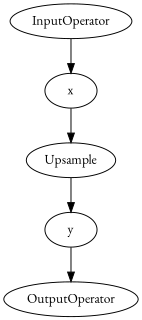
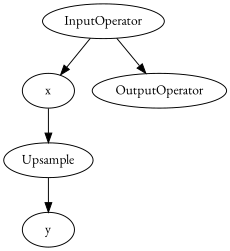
  digraph {
    fontname="EB Garamond"
    node [fontname="EB Garamond"]
    edge [fontname="EB Garamond"]
    n1 [label=InputOperator]
    x [shape=ellipse]
    n3 [label=Upsample]
    y [shape=ellipse]
    n5 [label=OutputOperator]
    n1 -> x
    x -> n3
    n3 -> y
-   y -> n5
+   n1 -> n5
  }
